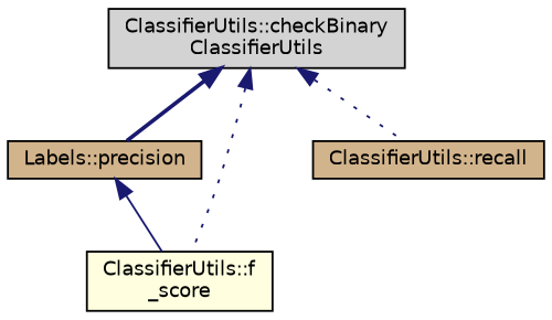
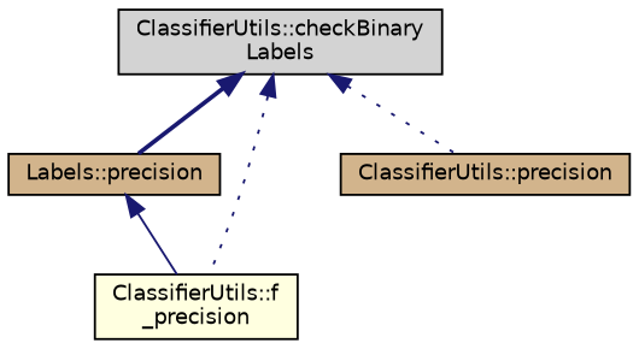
  digraph {
    rankdir=TB
    node [color=black fillcolor=tan fontname=Helvetica fontsize=10 shape=record style=filled]
    edge [color=midnightblue dir=back fontname=Helvetica fontsize=10 labelfontname=Helvetica labelfontsize=10 style=dotted]
-   n1 [fillcolor=lightgrey fontcolor=black height=0.2 label="ClassifierUtils::checkBinary\lClassifierUtils" width=0.4]
+   n1 [fillcolor=lightgrey fontcolor=black height=0.2 label="ClassifierUtils::checkBinary\lLabels" width=0.4]
    n2 [height=0.2 label="Labels::precision" width=0.4]
-   n3 [fillcolor=lightyellow height=0.2 label="ClassifierUtils::f\l_score" width=0.4]
-   n4 [height=0.2 label="ClassifierUtils::recall" width=0.4]
+   n3 [fillcolor=lightyellow height=0.2 label="ClassifierUtils::f\l_precision" width=0.4]
+   n4 [height=0.2 label="ClassifierUtils::precision" width=0.4]
    n1 -> n2 [style=bold]
    n1 -> n3
    n1 -> n4
    n2 -> n3 [style=solid]
  }
